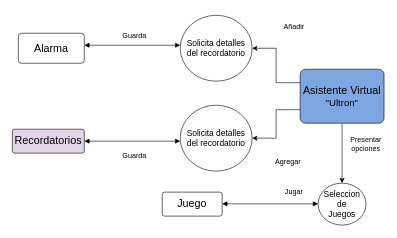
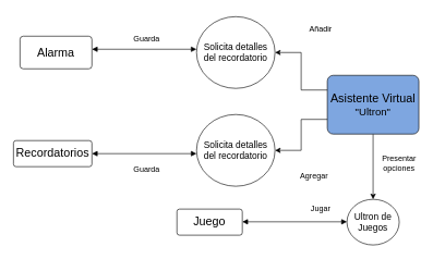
  <mxCell id="0" />
  <mxCell id="1" parent="0" />
  <mxCell id="2" style="edgeStyle=orthogonalEdgeStyle;rounded=0;orthogonalLoop=1;jettySize=auto;html=1;exitX=0.5;exitY=1;exitDx=0;exitDy=0;" edge="1" parent="1" source="3" target="5"><mxGeometry relative="1" as="geometry" /></mxCell>
  <mxCell id="3" value="&lt;div&gt;&lt;font style=&quot;font-size: 18px;&quot;&gt;Asistente Virtual&lt;/font&gt;&lt;/div&gt;&lt;div&gt;&lt;font size=&quot;3&quot;&gt;&quot;Ultron&quot;&lt;br&gt;&lt;/font&gt;&lt;/div&gt;" style="rounded=1;arcSize=10;whiteSpace=wrap;html=1;align=center;fillColor=#7EA6E0;" vertex="1" parent="1"><mxGeometry x="500" y="115" width="140" height="90" as="geometry" /></mxCell>
  <mxCell id="4" value="&lt;font style=&quot;font-size: 18px;&quot;&gt;Juego&lt;/font&gt;" style="rounded=1;arcSize=10;whiteSpace=wrap;html=1;align=center;" vertex="1" parent="1"><mxGeometry x="270" y="320" width="100" height="40" as="geometry" /></mxCell>
  <mxCell id="5" value="" style="verticalLabelPosition=bottom;verticalAlign=top;html=1;shape=mxgraph.flowchart.on-page_reference;" vertex="1" parent="1"><mxGeometry x="530" y="305" width="80" height="70" as="geometry" /></mxCell>
- <mxCell id="6" value="&lt;font style=&quot;font-size: 14px;&quot;&gt;Seleccion de Juegos&lt;/font&gt;" style="text;html=1;align=center;verticalAlign=middle;whiteSpace=wrap;rounded=0;" vertex="1" parent="1"><mxGeometry x="540" y="325" width="60" height="30" as="geometry" /></mxCell>
+ <mxCell id="6" value="&lt;font style=&quot;font-size: 14px;&quot;&gt;Ultron de Juegos&lt;/font&gt;" style="text;html=1;align=center;verticalAlign=middle;whiteSpace=wrap;rounded=0;" vertex="1" parent="1"><mxGeometry x="540" y="325" width="60" height="30" as="geometry" /></mxCell>
  <mxCell id="7" value="" style="endArrow=block;startArrow=block;endFill=1;startFill=1;html=1;rounded=0;" edge="1" parent="1"><mxGeometry width="160" relative="1" as="geometry"><mxPoint x="370" y="339.5" as="sourcePoint" /><mxPoint x="530" y="339.5" as="targetPoint" /></mxGeometry></mxCell>
  <mxCell id="8" value="" style="verticalLabelPosition=bottom;verticalAlign=top;html=1;shape=mxgraph.flowchart.on-page_reference;" vertex="1" parent="1"><mxGeometry x="300" y="175" width="120" height="110" as="geometry" /></mxCell>
  <mxCell id="9" value="&lt;font style=&quot;font-size: 14px;&quot;&gt;Solicita detalles del recordatorio&lt;/font&gt;" style="text;html=1;align=center;verticalAlign=middle;whiteSpace=wrap;rounded=0;" vertex="1" parent="1"><mxGeometry x="310" y="205" width="100" height="50" as="geometry" /></mxCell>
  <mxCell id="10" style="edgeStyle=orthogonalEdgeStyle;rounded=0;orthogonalLoop=1;jettySize=auto;html=1;exitX=0;exitY=0.75;exitDx=0;exitDy=0;entryX=1;entryY=0.5;entryDx=0;entryDy=0;entryPerimeter=0;" edge="1" parent="1" source="3" target="8"><mxGeometry relative="1" as="geometry" /></mxCell>
  <mxCell id="11" value="" style="verticalLabelPosition=bottom;verticalAlign=top;html=1;shape=mxgraph.flowchart.on-page_reference;" vertex="1" parent="1"><mxGeometry x="300" y="25" width="120" height="110" as="geometry" /></mxCell>
  <mxCell id="12" value="&lt;font style=&quot;font-size: 14px;&quot;&gt;Solicita detalles del recordatorio&lt;/font&gt;" style="text;html=1;align=center;verticalAlign=middle;whiteSpace=wrap;rounded=0;" vertex="1" parent="1"><mxGeometry x="310" y="55" width="100" height="50" as="geometry" /></mxCell>
  <mxCell id="13" value="Añadir" style="text;html=1;align=center;verticalAlign=middle;whiteSpace=wrap;rounded=0;" vertex="1" parent="1"><mxGeometry x="440" y="20" width="100" height="50" as="geometry" /></mxCell>
  <mxCell id="14" value="" style="endArrow=block;startArrow=block;endFill=1;startFill=1;html=1;rounded=0;" edge="1" parent="1"><mxGeometry width="160" relative="1" as="geometry"><mxPoint x="140" y="75" as="sourcePoint" /><mxPoint x="300" y="75" as="targetPoint" /></mxGeometry></mxCell>
  <mxCell id="15" value="" style="endArrow=block;startArrow=block;endFill=1;startFill=1;html=1;rounded=0;" edge="1" parent="1"><mxGeometry width="160" relative="1" as="geometry"><mxPoint x="140" y="235" as="sourcePoint" /><mxPoint x="300" y="235" as="targetPoint" /></mxGeometry></mxCell>
  <mxCell id="16" style="edgeStyle=orthogonalEdgeStyle;rounded=0;orthogonalLoop=1;jettySize=auto;html=1;exitX=0;exitY=0.25;exitDx=0;exitDy=0;entryX=1;entryY=0.5;entryDx=0;entryDy=0;entryPerimeter=0;" edge="1" parent="1" source="3" target="11"><mxGeometry relative="1" as="geometry" /></mxCell>
- <mxCell id="17" value="&lt;font style=&quot;font-size: 18px;&quot;&gt;Recordatorios&lt;/font&gt;" style="rounded=1;arcSize=10;whiteSpace=wrap;html=1;align=center;fillColor=#e1d5e7;" vertex="1" parent="1"><mxGeometry x="20" y="215" width="120" height="40" as="geometry" /></mxCell>
+ <mxCell id="17" value="&lt;font style=&quot;font-size: 18px;&quot;&gt;Recordatorios&lt;/font&gt;" style="rounded=1;arcSize=10;whiteSpace=wrap;html=1;align=center;" vertex="1" parent="1"><mxGeometry x="20" y="215" width="120" height="40" as="geometry" /></mxCell>
  <mxCell id="18" value="&lt;font style=&quot;font-size: 18px;&quot;&gt;Alarma&lt;/font&gt;" style="rounded=1;arcSize=10;whiteSpace=wrap;html=1;align=center;" vertex="1" parent="1"><mxGeometry x="30" y="55" width="110" height="50" as="geometry" /></mxCell>
  <mxCell id="19" value="Jugar" style="text;html=1;align=center;verticalAlign=middle;whiteSpace=wrap;rounded=0;" vertex="1" parent="1"><mxGeometry x="460" y="305" width="60" height="30" as="geometry" /></mxCell>
- <mxCell id="20" value="Presentar opciones" style="text;html=1;align=center;verticalAlign=middle;whiteSpace=wrap;rounded=0;" vertex="1" parent="1"><mxGeometry x="580" y="225" width="60" height="30" as="geometry" /></mxCell>
+ <mxCell id="20" value="Presentar opciones" style="text;html=1;align=center;verticalAlign=middle;whiteSpace=wrap;rounded=0;" vertex="1" parent="1"><mxGeometry x="580" y="235" width="60" height="30" as="geometry" /></mxCell>
  <mxCell id="21" value="Agregar" style="text;html=1;align=center;verticalAlign=middle;whiteSpace=wrap;rounded=0;" vertex="1" parent="1"><mxGeometry x="430" y="245" width="100" height="50" as="geometry" /></mxCell>
  <mxCell id="22" value="Guarda" style="text;html=1;align=center;verticalAlign=middle;whiteSpace=wrap;rounded=0;" vertex="1" parent="1"><mxGeometry x="194" y="245" width="60" height="30" as="geometry" /></mxCell>
  <mxCell id="23" value="Guarda" style="text;html=1;align=center;verticalAlign=middle;whiteSpace=wrap;rounded=0;" vertex="1" parent="1"><mxGeometry x="194" y="45" width="60" height="30" as="geometry" /></mxCell>
